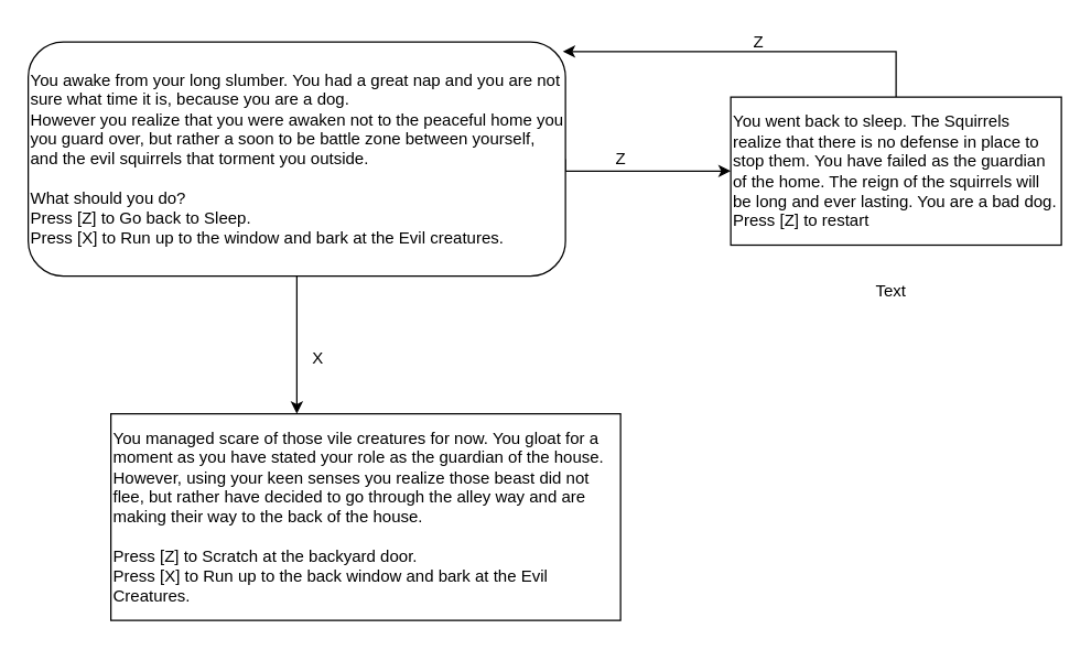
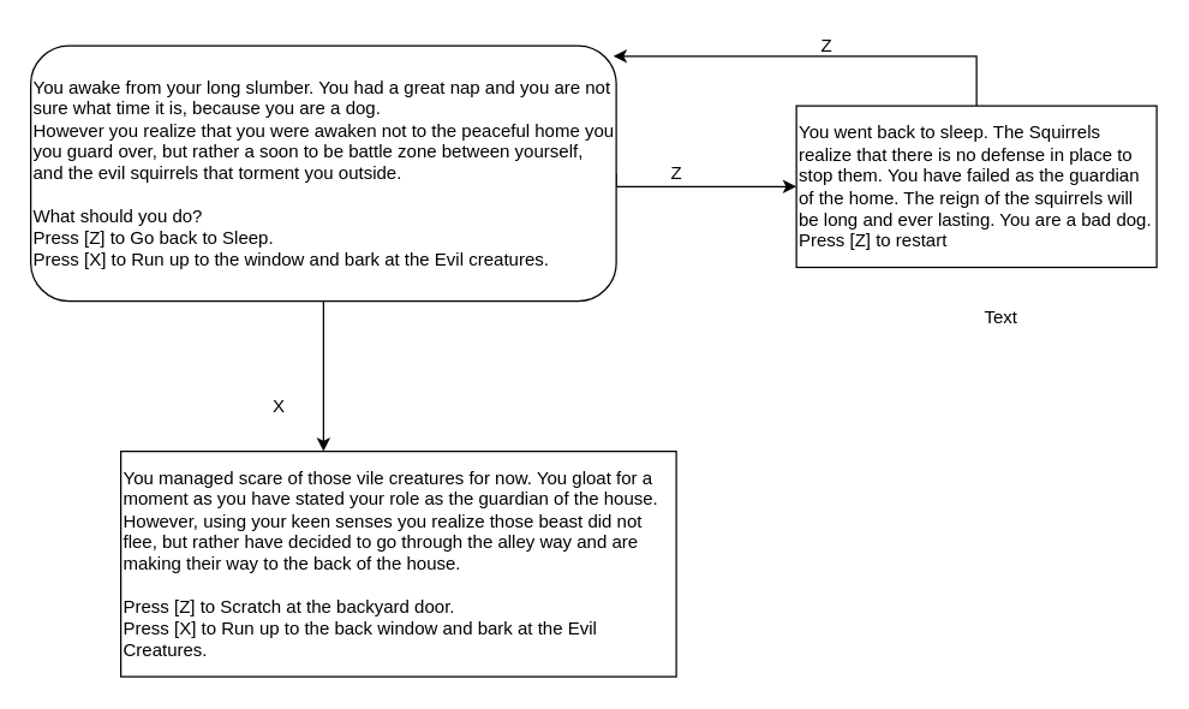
  <mxCell id="0" />
  <mxCell id="1" parent="0" />
  <mxCell id="2" style="edgeStyle=orthogonalEdgeStyle;rounded=0;orthogonalLoop=1;jettySize=auto;html=1;exitX=0.5;exitY=1;exitDx=0;exitDy=0;" edge="1" parent="1" source="4"><mxGeometry relative="1" as="geometry"><mxPoint x="215" y="300" as="targetPoint" /></mxGeometry></mxCell>
  <mxCell id="3" style="edgeStyle=orthogonalEdgeStyle;rounded=0;orthogonalLoop=1;jettySize=auto;html=1;exitX=1;exitY=0.5;exitDx=0;exitDy=0;entryX=0;entryY=0.5;entryDx=0;entryDy=0;" edge="1" parent="1" source="4" target="9"><mxGeometry relative="1" as="geometry"><mxPoint x="520" y="115" as="targetPoint" /><Array as="points"><mxPoint x="410" y="124" /></Array></mxGeometry></mxCell>
  <mxCell id="4" value="&lt;div align=&quot;left&quot;&gt;You awake from your long slumber. You had a great nap and you are not sure what time it is, because you are a dog.&lt;br&gt;However you realize that you were awaken not to the peaceful home you you guard over, but rather a soon to be battle zone between yourself, and the evil squirrels that torment you outside.&lt;br&gt;&lt;br&gt;What should you do?&lt;br&gt;Press [Z] to Go back to Sleep.&lt;br&gt;Press [X] to Run up to the window and bark at the Evil creatures.&lt;/div&gt;" style="rounded=1;whiteSpace=wrap;html=1;fontSize=12;glass=0;strokeWidth=1;shadow=0;align=left;" parent="1" vertex="1"><mxGeometry x="20" y="30" width="390" height="170" as="geometry" /></mxCell>
  <mxCell id="5" value="Z" style="text;html=1;align=center;verticalAlign=middle;resizable=0;points=[];autosize=1;" vertex="1" parent="1"><mxGeometry x="440" y="105" width="20" height="20" as="geometry" /></mxCell>
- <mxCell id="6" value="X" style="text;html=1;align=center;verticalAlign=middle;resizable=0;points=[];autosize=1;" vertex="1" parent="1"><mxGeometry x="220" y="250" width="20" height="20" as="geometry" /></mxCell>
- <mxCell id="7" value="Text" style="text;html=1;align=center;verticalAlign=middle;resizable=0;points=[];autosize=1;" vertex="1" parent="1"><mxGeometry x="626" y="201" width="40" height="20" as="geometry" /></mxCell>
+ <mxCell id="6" value="X" style="text;html=1;align=center;verticalAlign=middle;resizable=0;points=[];autosize=1;" vertex="1" parent="1"><mxGeometry x="175" y="260" width="20" height="20" as="geometry" /></mxCell>
+ <mxCell id="7" value="Text" style="text;html=1;align=center;verticalAlign=middle;resizable=0;points=[];autosize=1;" vertex="1" parent="1"><mxGeometry x="646" y="201" width="40" height="20" as="geometry" /></mxCell>
  <mxCell id="8" style="edgeStyle=orthogonalEdgeStyle;rounded=0;orthogonalLoop=1;jettySize=auto;html=1;entryX=0.995;entryY=0.041;entryDx=0;entryDy=0;entryPerimeter=0;" edge="1" parent="1" source="9" target="4"><mxGeometry relative="1" as="geometry"><mxPoint x="650" y="20" as="targetPoint" /><Array as="points"><mxPoint x="650" y="37" /></Array></mxGeometry></mxCell>
  <mxCell id="9" value="&lt;div align=&quot;left&quot;&gt;You went back to sleep. The Squirrels realize that there is no defense in place to stop them. You have failed as the guardian of the home. The reign of the squirrels will be long and ever lasting. You are a bad dog. &lt;br&gt;&lt;/div&gt;&lt;div align=&quot;left&quot;&gt;Press [Z] to restart&lt;br&gt;&lt;/div&gt;" style="rounded=0;whiteSpace=wrap;html=1;align=left;" vertex="1" parent="1"><mxGeometry x="530" y="70" width="240" height="107.5" as="geometry" /></mxCell>
  <mxCell id="10" value="Z" style="text;html=1;align=center;verticalAlign=middle;resizable=0;points=[];autosize=1;" vertex="1" parent="1"><mxGeometry x="540" y="20" width="20" height="20" as="geometry" /></mxCell>
  <mxCell id="11" value="&lt;div align=&quot;left&quot;&gt;You managed scare of those vile creatures for now. You gloat for a moment as you have stated your role as the guardian of the house. However, using your keen senses you realize those beast did not flee, but rather have decided to go through the alley way and are making their way to the back of the house.&lt;/div&gt;&lt;div align=&quot;left&quot;&gt;&lt;br&gt;&lt;/div&gt;&lt;div align=&quot;left&quot;&gt;Press [Z] to Scratch at the backyard door.&lt;/div&gt;&lt;div align=&quot;left&quot;&gt;Press [X] to Run up to the back window and bark at the Evil Creatures.&lt;br&gt;&lt;/div&gt;" style="rounded=0;whiteSpace=wrap;html=1;align=left;" vertex="1" parent="1"><mxGeometry x="80" y="300" width="370" height="150" as="geometry" /></mxCell>
